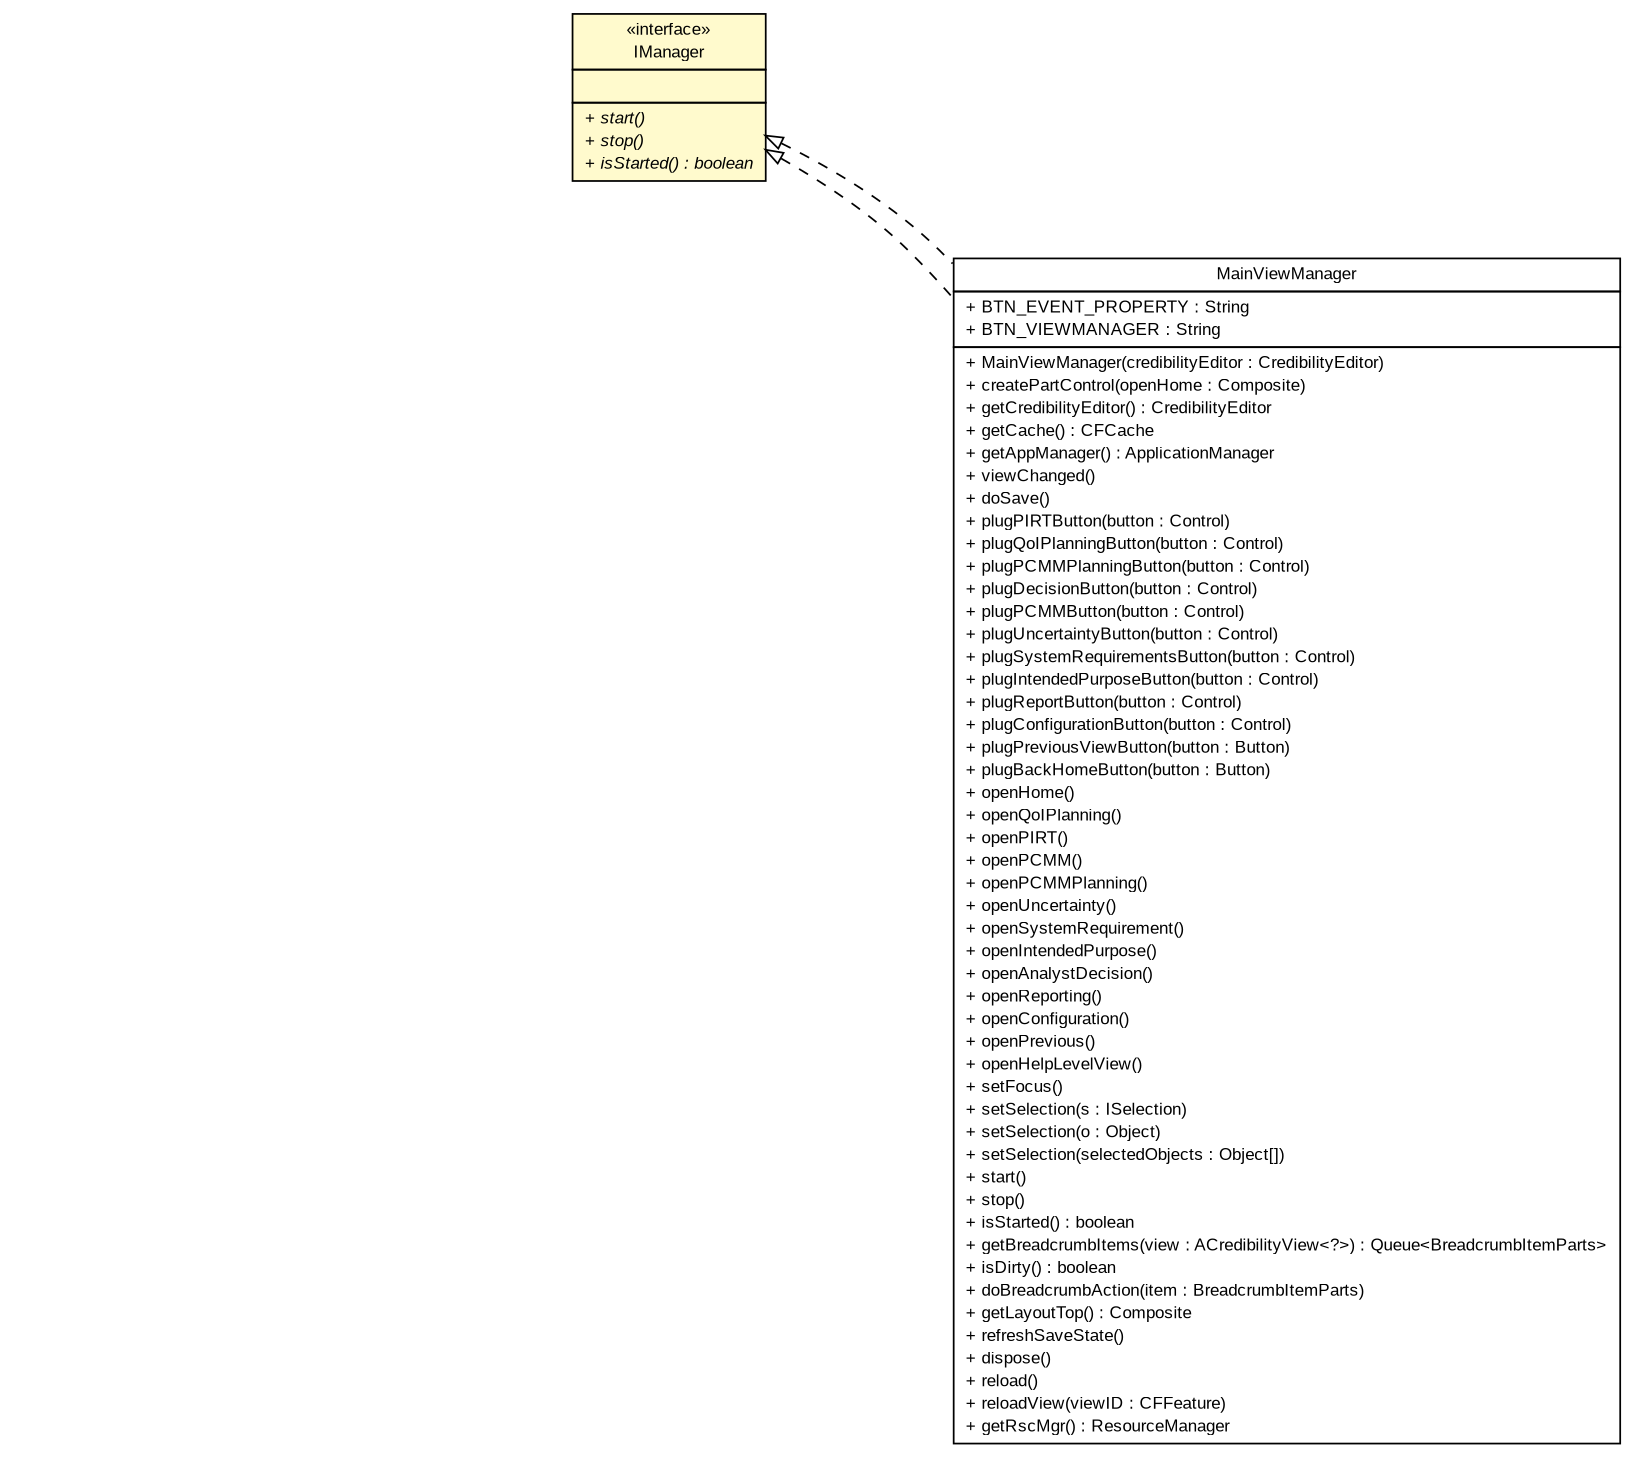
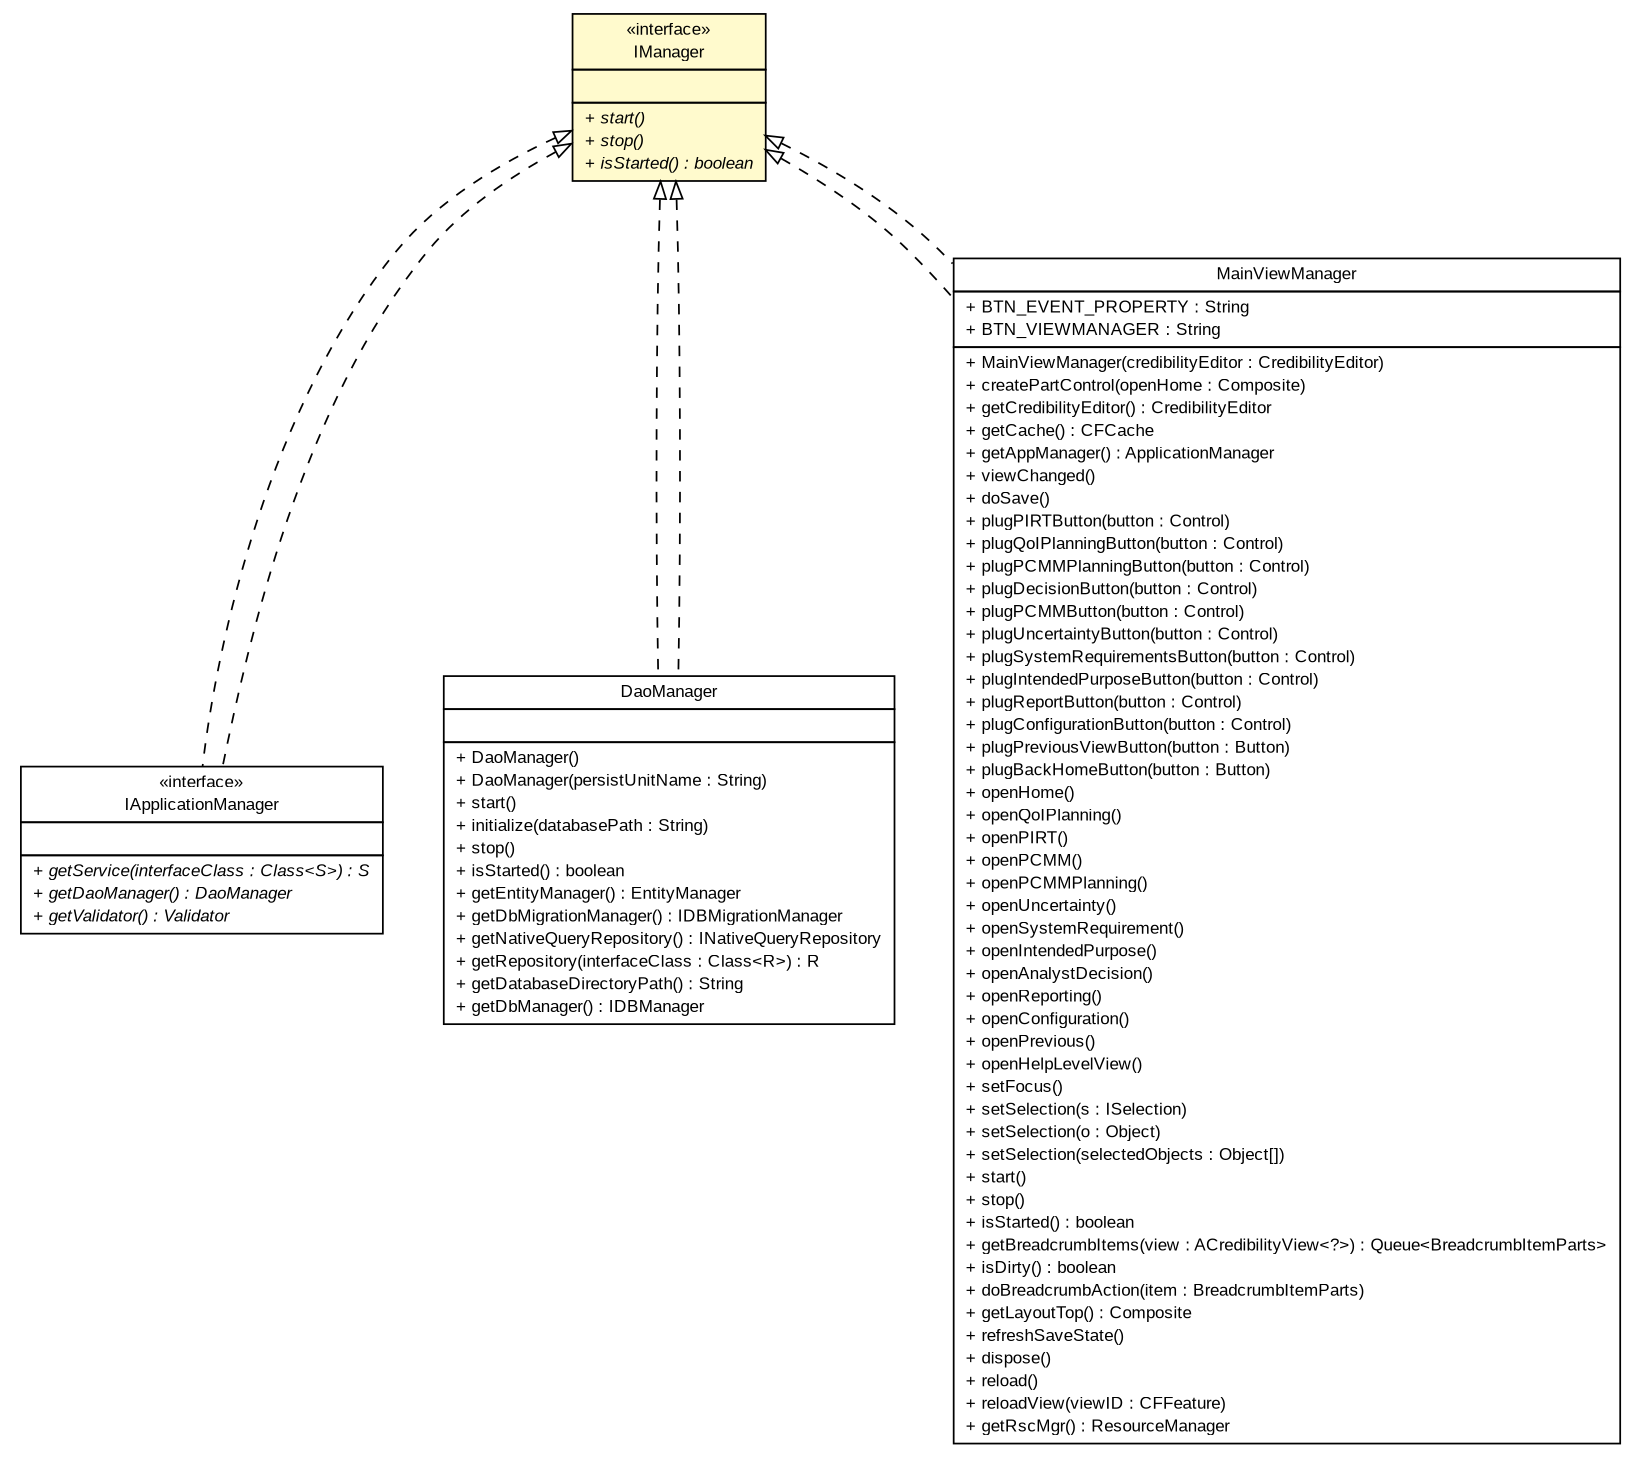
  digraph {
    nodesep=0.25
    ranksep=0.5
    node [fontcolor=black fontname=arial fontsize=10.0 shape=plaintext]
    edge [arrowtail=empty dir=back fontname=arial fontsize=10 headport=p labelfontname=arial labelfontsize=10 style=dashed tailport=p]
+   n1 [label=<<table title="gov.sandia.cf.application.IApplicationManager" border="0" cellborder="1" cellspacing="0" cellpadding="2" port="p" href="../application/IApplicationManager.html"> 		<tr><td><table border="0" cellspacing="0" cellpadding="1"> <tr><td align="center" balign="center"> &#171;interface&#187; </td></tr> <tr><td align="center" balign="center"> IApplicationManager </td></tr> 		</table></td></tr> 		<tr><td><table border="0" cellspacing="0" cellpadding="1"> <tr><td align="left" balign="left">  </td></tr> 		</table></td></tr> 		<tr><td><table border="0" cellspacing="0" cellpadding="1"> <tr><td align="left" balign="left"><font face="arial italic" point-size="10.0"> + getService(interfaceClass : Class&lt;S&gt;) : S </font></td></tr> <tr><td align="left" balign="left"><font face="arial italic" point-size="10.0"> + getDaoManager() : DaoManager </font></td></tr> <tr><td align="left" balign="left"><font face="arial italic" point-size="10.0"> + getValidator() : Validator </font></td></tr> 		</table></td></tr> 		</table>>]
+   n2 [label=<<table title="gov.sandia.cf.dao.DaoManager" border="0" cellborder="1" cellspacing="0" cellpadding="2" port="p" href="../dao/DaoManager.html"> 		<tr><td><table border="0" cellspacing="0" cellpadding="1"> <tr><td align="center" balign="center"> DaoManager </td></tr> 		</table></td></tr> 		<tr><td><table border="0" cellspacing="0" cellpadding="1"> <tr><td align="left" balign="left">  </td></tr> 		</table></td></tr> 		<tr><td><table border="0" cellspacing="0" cellpadding="1"> <tr><td align="left" balign="left"> + DaoManager() </td></tr> <tr><td align="left" balign="left"> + DaoManager(persistUnitName : String) </td></tr> <tr><td align="left" balign="left"> + start() </td></tr> <tr><td align="left" balign="left"> + initialize(databasePath : String) </td></tr> <tr><td align="left" balign="left"> + stop() </td></tr> <tr><td align="left" balign="left"> + isStarted() : boolean </td></tr> <tr><td align="left" balign="left"> + getEntityManager() : EntityManager </td></tr> <tr><td align="left" balign="left"> + getDbMigrationManager() : IDBMigrationManager </td></tr> <tr><td align="left" balign="left"> + getNativeQueryRepository() : INativeQueryRepository </td></tr> <tr><td align="left" balign="left"> + getRepository(interfaceClass : Class&lt;R&gt;) : R </td></tr> <tr><td align="left" balign="left"> + getDatabaseDirectoryPath() : String </td></tr> <tr><td align="left" balign="left"> + getDbManager() : IDBManager </td></tr> 		</table></td></tr> 		</table>>]
    n3 [label=<<table title="gov.sandia.cf.launcher.IManager" border="0" cellborder="1" cellspacing="0" cellpadding="2" port="p" bgcolor="lemonChiffon" href="./IManager.html"> 		<tr><td><table border="0" cellspacing="0" cellpadding="1"> <tr><td align="center" balign="center"> &#171;interface&#187; </td></tr> <tr><td align="center" balign="center"> IManager </td></tr> 		</table></td></tr> 		<tr><td><table border="0" cellspacing="0" cellpadding="1"> <tr><td align="left" balign="left">  </td></tr> 		</table></td></tr> 		<tr><td><table border="0" cellspacing="0" cellpadding="1"> <tr><td align="left" balign="left"><font face="arial italic" point-size="10.0"> + start() </font></td></tr> <tr><td align="left" balign="left"><font face="arial italic" point-size="10.0"> + stop() </font></td></tr> <tr><td align="left" balign="left"><font face="arial italic" point-size="10.0"> + isStarted() : boolean </font></td></tr> 		</table></td></tr> 		</table>>]
    n4 [label=<<table title="gov.sandia.cf.parts.ui.MainViewManager" border="0" cellborder="1" cellspacing="0" cellpadding="2" port="p" href="../parts/ui/MainViewManager.html"> 		<tr><td><table border="0" cellspacing="0" cellpadding="1"> <tr><td align="center" balign="center"> MainViewManager </td></tr> 		</table></td></tr> 		<tr><td><table border="0" cellspacing="0" cellpadding="1"> <tr><td align="left" balign="left"> + BTN_EVENT_PROPERTY : String </td></tr> <tr><td align="left" balign="left"> + BTN_VIEWMANAGER : String </td></tr> 		</table></td></tr> 		<tr><td><table border="0" cellspacing="0" cellpadding="1"> <tr><td align="left" balign="left"> + MainViewManager(credibilityEditor : CredibilityEditor) </td></tr> <tr><td align="left" balign="left"> + createPartControl(openHome : Composite) </td></tr> <tr><td align="left" balign="left"> + getCredibilityEditor() : CredibilityEditor </td></tr> <tr><td align="left" balign="left"> + getCache() : CFCache </td></tr> <tr><td align="left" balign="left"> + getAppManager() : ApplicationManager </td></tr> <tr><td align="left" balign="left"> + viewChanged() </td></tr> <tr><td align="left" balign="left"> + doSave() </td></tr> <tr><td align="left" balign="left"> + plugPIRTButton(button : Control) </td></tr> <tr><td align="left" balign="left"> + plugQoIPlanningButton(button : Control) </td></tr> <tr><td align="left" balign="left"> + plugPCMMPlanningButton(button : Control) </td></tr> <tr><td align="left" balign="left"> + plugDecisionButton(button : Control) </td></tr> <tr><td align="left" balign="left"> + plugPCMMButton(button : Control) </td></tr> <tr><td align="left" balign="left"> + plugUncertaintyButton(button : Control) </td></tr> <tr><td align="left" balign="left"> + plugSystemRequirementsButton(button : Control) </td></tr> <tr><td align="left" balign="left"> + plugIntendedPurposeButton(button : Control) </td></tr> <tr><td align="left" balign="left"> + plugReportButton(button : Control) </td></tr> <tr><td align="left" balign="left"> + plugConfigurationButton(button : Control) </td></tr> <tr><td align="left" balign="left"> + plugPreviousViewButton(button : Button) </td></tr> <tr><td align="left" balign="left"> + plugBackHomeButton(button : Button) </td></tr> <tr><td align="left" balign="left"> + openHome() </td></tr> <tr><td align="left" balign="left"> + openQoIPlanning() </td></tr> <tr><td align="left" balign="left"> + openPIRT() </td></tr> <tr><td align="left" balign="left"> + openPCMM() </td></tr> <tr><td align="left" balign="left"> + openPCMMPlanning() </td></tr> <tr><td align="left" balign="left"> + openUncertainty() </td></tr> <tr><td align="left" balign="left"> + openSystemRequirement() </td></tr> <tr><td align="left" balign="left"> + openIntendedPurpose() </td></tr> <tr><td align="left" balign="left"> + openAnalystDecision() </td></tr> <tr><td align="left" balign="left"> + openReporting() </td></tr> <tr><td align="left" balign="left"> + openConfiguration() </td></tr> <tr><td align="left" balign="left"> + openPrevious() </td></tr> <tr><td align="left" balign="left"> + openHelpLevelView() </td></tr> <tr><td align="left" balign="left"> + setFocus() </td></tr> <tr><td align="left" balign="left"> + setSelection(s : ISelection) </td></tr> <tr><td align="left" balign="left"> + setSelection(o : Object) </td></tr> <tr><td align="left" balign="left"> + setSelection(selectedObjects : Object[]) </td></tr> <tr><td align="left" balign="left"> + start() </td></tr> <tr><td align="left" balign="left"> + stop() </td></tr> <tr><td align="left" balign="left"> + isStarted() : boolean </td></tr> <tr><td align="left" balign="left"> + getBreadcrumbItems(view : ACredibilityView&lt;?&gt;) : Queue&lt;BreadcrumbItemParts&gt; </td></tr> <tr><td align="left" balign="left"> + isDirty() : boolean </td></tr> <tr><td align="left" balign="left"> + doBreadcrumbAction(item : BreadcrumbItemParts) </td></tr> <tr><td align="left" balign="left"> + getLayoutTop() : Composite </td></tr> <tr><td align="left" balign="left"> + refreshSaveState() </td></tr> <tr><td align="left" balign="left"> + dispose() </td></tr> <tr><td align="left" balign="left"> + reload() </td></tr> <tr><td align="left" balign="left"> + reloadView(viewID : CFFeature) </td></tr> <tr><td align="left" balign="left"> + getRscMgr() : ResourceManager </td></tr> 		</table></td></tr> 		</table>>]
+   n3 -> n1
+   n3 -> n1
+   n3 -> n2
+   n3 -> n2
    n3 -> n4
    n3 -> n4
  }
